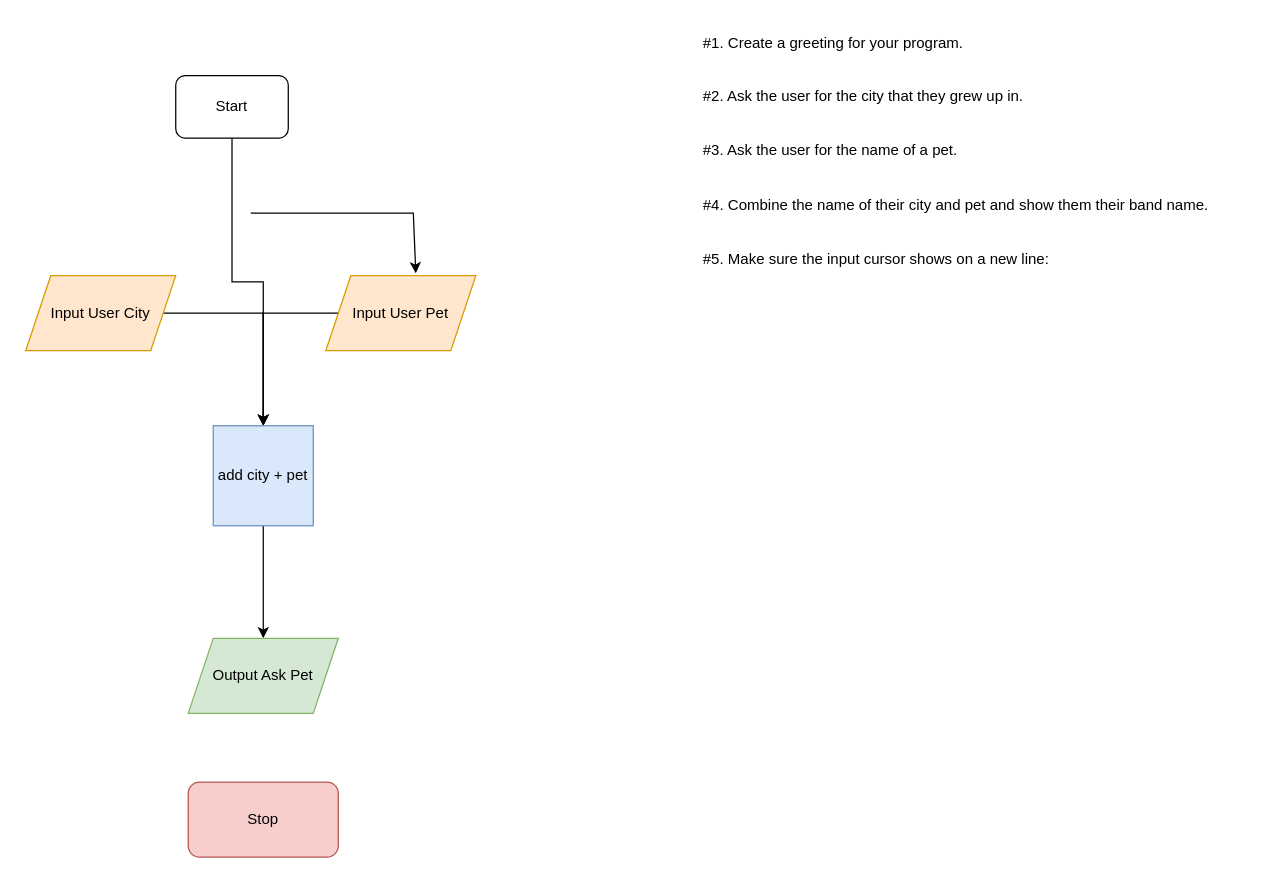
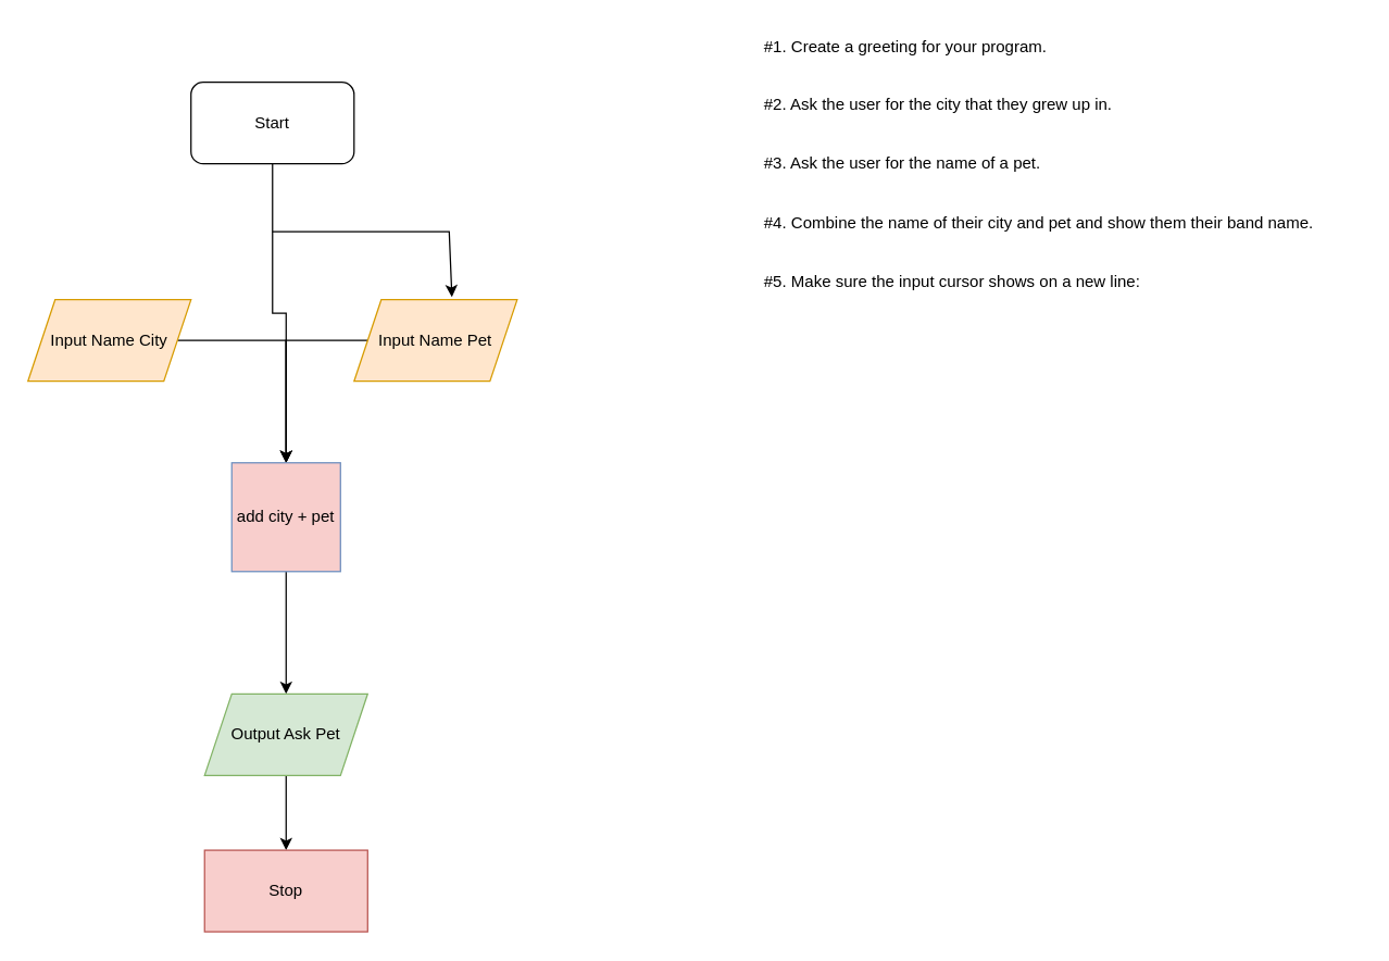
  <mxCell id="0" />
  <mxCell id="1" parent="0" />
  <mxCell id="2" value="#1. Create a greeting for your program.&#10;&#10;&#10;#2. Ask the user for the city that they grew up in.&#10;&#10;&#10;#3. Ask the user for the name of a pet.&#10;&#10;&#10;#4. Combine the name of their city and pet and show them their band name.&#10;&#10;&#10;#5. Make sure the input cursor shows on a new line:" style="text;whiteSpace=wrap;" vertex="1" parent="1"><mxGeometry x="560" y="20" width="440" height="210" as="geometry" /></mxCell>
  <mxCell id="3" style="edgeStyle=orthogonalEdgeStyle;rounded=0;orthogonalLoop=1;jettySize=auto;html=1;exitX=0.5;exitY=1;exitDx=0;exitDy=0;" edge="1" parent="1" source="4" target="10"><mxGeometry relative="1" as="geometry" /></mxCell>
- <mxCell id="4" value="Start" style="rounded=1;whiteSpace=wrap;html=1;" vertex="1" parent="1"><mxGeometry x="140" y="60" width="90" height="50" as="geometry" /></mxCell>
+ <mxCell id="4" value="Start" style="rounded=1;whiteSpace=wrap;html=1;" vertex="1" parent="1"><mxGeometry x="140" y="60" width="120" height="60" as="geometry" /></mxCell>
  <mxCell id="5" style="edgeStyle=orthogonalEdgeStyle;rounded=0;orthogonalLoop=1;jettySize=auto;html=1;exitX=1;exitY=0.5;exitDx=0;exitDy=0;entryX=0.5;entryY=0;entryDx=0;entryDy=0;" edge="1" parent="1" source="6" target="10"><mxGeometry relative="1" as="geometry" /></mxCell>
- <mxCell id="6" value="Input User City" style="shape=parallelogram;perimeter=parallelogramPerimeter;whiteSpace=wrap;html=1;fixedSize=1;fillColor=#ffe6cc;strokeColor=#d79b00;" vertex="1" parent="1"><mxGeometry x="20" y="220" width="120" height="60" as="geometry" /></mxCell>
+ <mxCell id="6" value="Input Name City" style="shape=parallelogram;perimeter=parallelogramPerimeter;whiteSpace=wrap;html=1;fixedSize=1;fillColor=#ffe6cc;strokeColor=#d79b00;" vertex="1" parent="1"><mxGeometry x="20" y="220" width="120" height="60" as="geometry" /></mxCell>
  <mxCell id="7" style="edgeStyle=orthogonalEdgeStyle;rounded=0;orthogonalLoop=1;jettySize=auto;html=1;entryX=0.5;entryY=0;entryDx=0;entryDy=0;" edge="1" parent="1" source="8" target="10"><mxGeometry relative="1" as="geometry" /></mxCell>
- <mxCell id="8" value="Input User Pet" style="shape=parallelogram;perimeter=parallelogramPerimeter;whiteSpace=wrap;html=1;fixedSize=1;fillColor=#ffe6cc;strokeColor=#d79b00;" vertex="1" parent="1"><mxGeometry x="260" y="220" width="120" height="60" as="geometry" /></mxCell>
+ <mxCell id="8" value="Input Name Pet" style="shape=parallelogram;perimeter=parallelogramPerimeter;whiteSpace=wrap;html=1;fixedSize=1;fillColor=#ffe6cc;strokeColor=#d79b00;" vertex="1" parent="1"><mxGeometry x="260" y="220" width="120" height="60" as="geometry" /></mxCell>
  <mxCell id="9" style="edgeStyle=orthogonalEdgeStyle;rounded=0;orthogonalLoop=1;jettySize=auto;html=1;entryX=0.5;entryY=0;entryDx=0;entryDy=0;" edge="1" parent="1" source="10" target="12"><mxGeometry relative="1" as="geometry" /></mxCell>
- <mxCell id="10" value="add city + pet" style="whiteSpace=wrap;html=1;aspect=fixed;fillColor=#dae8fc;strokeColor=#6c8ebf;" vertex="1" parent="1"><mxGeometry x="170" y="340" width="80" height="80" as="geometry" /></mxCell>
+ <mxCell id="10" value="add city + pet" style="whiteSpace=wrap;html=1;aspect=fixed;fillColor=#f8cecc;strokeColor=#6c8ebf;" vertex="1" parent="1"><mxGeometry x="170" y="340" width="80" height="80" as="geometry" /></mxCell>
+ <mxCell id="11" style="edgeStyle=orthogonalEdgeStyle;rounded=0;orthogonalLoop=1;jettySize=auto;html=1;exitX=0.5;exitY=1;exitDx=0;exitDy=0;entryX=0.5;entryY=0;entryDx=0;entryDy=0;" edge="1" parent="1" source="12" target="13"><mxGeometry relative="1" as="geometry" /></mxCell>
  <mxCell id="12" value="Output Ask Pet" style="shape=parallelogram;perimeter=parallelogramPerimeter;whiteSpace=wrap;html=1;fixedSize=1;fillColor=#d5e8d4;strokeColor=#82b366;" vertex="1" parent="1"><mxGeometry x="150" y="510" width="120" height="60" as="geometry" /></mxCell>
- <mxCell id="13" value="Stop" style="rounded=1;whiteSpace=wrap;html=1;fillColor=#f8cecc;strokeColor=#b85450;" vertex="1" parent="1"><mxGeometry x="150" y="625" width="120" height="60" as="geometry" /></mxCell>
+ <mxCell id="13" value="Stop" style="whiteSpace=wrap;html=1;fillColor=#f8cecc;strokeColor=#b85450;rounded=0;" vertex="1" parent="1"><mxGeometry x="150" y="625" width="120" height="60" as="geometry" /></mxCell>
  <mxCell id="14" value="" style="endArrow=classic;html=1;rounded=0;entryX=0.6;entryY=-0.033;entryDx=0;entryDy=0;entryPerimeter=0;" edge="1" parent="1" target="8"><mxGeometry width="50" height="50" relative="1" as="geometry"><mxPoint x="200" y="170" as="sourcePoint" /><mxPoint x="330" y="170" as="targetPoint" /><Array as="points"><mxPoint x="330" y="170" /></Array></mxGeometry></mxCell>
